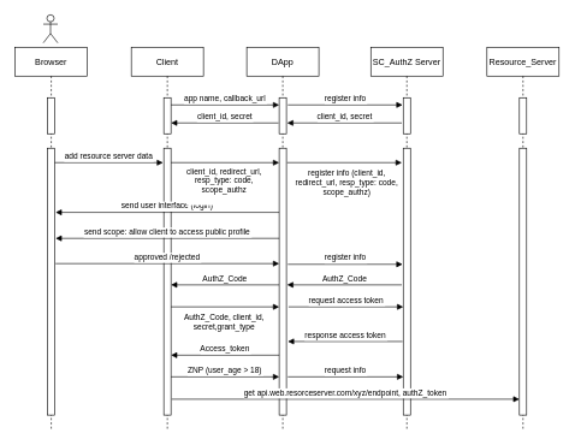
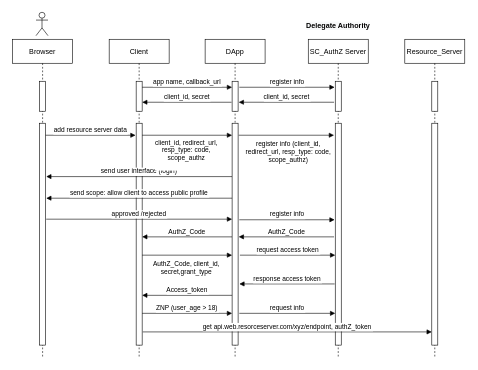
  <mxCell id="0" />
  <mxCell id="1" parent="0" />
  <mxCell id="2" value="Browser" style="shape=umlLifeline;perimeter=lifelinePerimeter;container=1;collapsible=0;recursiveResize=0;rounded=0;shadow=0;strokeWidth=1;" parent="1" vertex="1"><mxGeometry x="20" y="65" width="100" height="530" as="geometry" /></mxCell>
  <mxCell id="3" value="" style="points=[];perimeter=orthogonalPerimeter;rounded=0;shadow=0;strokeWidth=1;" parent="2" vertex="1"><mxGeometry x="45" y="70" width="10" height="50" as="geometry" /></mxCell>
  <mxCell id="4" value="" style="points=[];perimeter=orthogonalPerimeter;rounded=0;shadow=0;strokeWidth=1;" parent="2" vertex="1"><mxGeometry x="45" y="140" width="10" height="370" as="geometry" /></mxCell>
  <mxCell id="5" value="add resource server data" style="verticalAlign=bottom;endArrow=block;shadow=0;strokeWidth=1;entryX=0.1;entryY=0.059;entryDx=0;entryDy=0;entryPerimeter=0;" parent="2" edge="1"><mxGeometry relative="1" as="geometry"><mxPoint x="55.0" y="160" as="sourcePoint" /><mxPoint x="205.0" y="160.03" as="targetPoint" /></mxGeometry></mxCell>
  <mxCell id="6" value="Client" style="shape=umlLifeline;perimeter=lifelinePerimeter;container=1;collapsible=0;recursiveResize=0;rounded=0;shadow=0;strokeWidth=1;" parent="1" vertex="1"><mxGeometry x="181" y="65" width="100" height="530" as="geometry" /></mxCell>
  <mxCell id="7" value="" style="points=[];perimeter=orthogonalPerimeter;rounded=0;shadow=0;strokeWidth=1;" parent="6" vertex="1"><mxGeometry x="45" y="70" width="10" height="50" as="geometry" /></mxCell>
  <mxCell id="8" value="app name, callback_url" style="verticalAlign=bottom;endArrow=block;shadow=0;strokeWidth=1;entryX=0.1;entryY=0.059;entryDx=0;entryDy=0;entryPerimeter=0;" parent="6" edge="1"><mxGeometry relative="1" as="geometry"><mxPoint x="55" y="80" as="sourcePoint" /><mxPoint x="205" y="80.03" as="targetPoint" /></mxGeometry></mxCell>
  <mxCell id="9" value="" style="points=[];perimeter=orthogonalPerimeter;rounded=0;shadow=0;strokeWidth=1;" parent="6" vertex="1"><mxGeometry x="45" y="140" width="10" height="370" as="geometry" /></mxCell>
  <mxCell id="10" value="send user interface (login)" style="verticalAlign=bottom;endArrow=none;shadow=0;strokeWidth=1;startArrow=block;startFill=1;endFill=0;" parent="6" edge="1"><mxGeometry relative="1" as="geometry"><mxPoint x="-105" y="229" as="sourcePoint" /><mxPoint x="205" y="229" as="targetPoint" /></mxGeometry></mxCell>
  <mxCell id="11" value="AuthZ_Code" style="verticalAlign=bottom;endArrow=none;shadow=0;strokeWidth=1;startArrow=block;startFill=1;endFill=0;" parent="6" edge="1"><mxGeometry relative="1" as="geometry"><mxPoint x="55" y="329.5" as="sourcePoint" /><mxPoint x="205" y="329.5" as="targetPoint" /></mxGeometry></mxCell>
  <mxCell id="12" value="ZNP (user_age &gt; 18)" style="verticalAlign=bottom;endArrow=block;shadow=0;strokeWidth=1;startArrow=none;startFill=0;endFill=1;" parent="6" edge="1"><mxGeometry relative="1" as="geometry"><mxPoint x="55" y="457" as="sourcePoint" /><mxPoint x="205" y="457" as="targetPoint" /></mxGeometry></mxCell>
  <mxCell id="13" value="SC_AuthZ Server" style="shape=umlLifeline;perimeter=lifelinePerimeter;container=1;collapsible=0;recursiveResize=0;rounded=0;shadow=0;strokeWidth=1;" parent="1" vertex="1"><mxGeometry x="513" y="65" width="100" height="530" as="geometry" /></mxCell>
  <mxCell id="14" value="" style="points=[];perimeter=orthogonalPerimeter;rounded=0;shadow=0;strokeWidth=1;" parent="13" vertex="1"><mxGeometry x="45" y="70" width="10" height="50" as="geometry" /></mxCell>
  <mxCell id="15" value="" style="points=[];perimeter=orthogonalPerimeter;rounded=0;shadow=0;strokeWidth=1;" parent="13" vertex="1"><mxGeometry x="45" y="140" width="10" height="370" as="geometry" /></mxCell>
  <mxCell id="16" value="register info" style="verticalAlign=bottom;endArrow=block;shadow=0;strokeWidth=1;" parent="13" edge="1"><mxGeometry relative="1" as="geometry"><mxPoint x="-115" y="80" as="sourcePoint" /><mxPoint x="44" y="80" as="targetPoint" /></mxGeometry></mxCell>
  <mxCell id="17" value="AuthZ_Code" style="verticalAlign=bottom;endArrow=none;shadow=0;strokeWidth=1;startArrow=block;startFill=1;endFill=0;" parent="13" edge="1"><mxGeometry relative="1" as="geometry"><mxPoint x="-116" y="329.5" as="sourcePoint" /><mxPoint x="43" y="329.5" as="targetPoint" /></mxGeometry></mxCell>
  <mxCell id="18" value="request access token" style="verticalAlign=bottom;endArrow=block;shadow=0;strokeWidth=1;" parent="13" edge="1"><mxGeometry relative="1" as="geometry"><mxPoint x="-114" y="360" as="sourcePoint" /><mxPoint x="45" y="360" as="targetPoint" /></mxGeometry></mxCell>
  <mxCell id="19" value="request info" style="verticalAlign=bottom;endArrow=block;shadow=0;strokeWidth=1;startArrow=none;startFill=0;endFill=1;" parent="13" edge="1"><mxGeometry relative="1" as="geometry"><mxPoint x="-115" y="457" as="sourcePoint" /><mxPoint x="45" y="457" as="targetPoint" /></mxGeometry></mxCell>
  <mxCell id="20" value="Resource_Server" style="shape=umlLifeline;perimeter=lifelinePerimeter;container=1;collapsible=0;recursiveResize=0;rounded=0;shadow=0;strokeWidth=1;" parent="1" vertex="1"><mxGeometry x="674" y="65" width="100" height="530" as="geometry" /></mxCell>
  <mxCell id="21" value="" style="points=[];perimeter=orthogonalPerimeter;rounded=0;shadow=0;strokeWidth=1;" parent="20" vertex="1"><mxGeometry x="45" y="70" width="10" height="50" as="geometry" /></mxCell>
  <mxCell id="22" value="" style="points=[];perimeter=orthogonalPerimeter;rounded=0;shadow=0;strokeWidth=1;" parent="20" vertex="1"><mxGeometry x="45" y="140" width="10" height="370" as="geometry" /></mxCell>
+ <mxCell id="23" value="&lt;span style=&quot;color: rgb(0, 0, 0); font-family: helvetica; font-size: 12px; font-style: normal; letter-spacing: normal; text-indent: 0px; text-transform: none; word-spacing: 0px; background-color: rgb(248, 249, 250); display: inline; float: none;&quot;&gt;Delegate Authority&lt;/span&gt;" style="text;whiteSpace=wrap;html=1;fontStyle=1;align=center;" parent="1" vertex="1"><mxGeometry x="503" y="29" width="120" height="30" as="geometry" /></mxCell>
  <mxCell id="24" value="" style="shape=umlActor;verticalLabelPosition=bottom;verticalAlign=top;html=1;outlineConnect=0;fillColor=none;" parent="1" vertex="1"><mxGeometry x="59" y="20" width="20" height="39" as="geometry" /></mxCell>
  <mxCell id="25" value="client_id, secret" style="verticalAlign=bottom;endArrow=none;shadow=0;strokeWidth=1;entryX=0.1;entryY=0.059;entryDx=0;entryDy=0;entryPerimeter=0;endFill=0;startArrow=block;startFill=1;" parent="1" edge="1"><mxGeometry relative="1" as="geometry"><mxPoint x="236" y="170" as="sourcePoint" /><mxPoint x="385" y="170.03" as="targetPoint" /></mxGeometry></mxCell>
  <mxCell id="26" value="DApp" style="shape=umlLifeline;perimeter=lifelinePerimeter;container=1;collapsible=0;recursiveResize=0;rounded=0;shadow=0;strokeWidth=1;" parent="1" vertex="1"><mxGeometry x="341" y="65" width="100" height="530" as="geometry" /></mxCell>
  <mxCell id="27" value="" style="points=[];perimeter=orthogonalPerimeter;rounded=0;shadow=0;strokeWidth=1;" parent="26" vertex="1"><mxGeometry x="45" y="70" width="10" height="50" as="geometry" /></mxCell>
  <mxCell id="28" value="" style="points=[];perimeter=orthogonalPerimeter;rounded=0;shadow=0;strokeWidth=1;" parent="26" vertex="1"><mxGeometry x="45" y="140" width="10" height="370" as="geometry" /></mxCell>
  <mxCell id="29" value="Access_token" style="verticalAlign=bottom;endArrow=none;shadow=0;strokeWidth=1;startArrow=block;startFill=1;endFill=0;" parent="26" edge="1"><mxGeometry relative="1" as="geometry"><mxPoint x="-105" y="427" as="sourcePoint" /><mxPoint x="45" y="427" as="targetPoint" /></mxGeometry></mxCell>
  <mxCell id="30" value="client_id, secret" style="verticalAlign=bottom;endArrow=none;shadow=0;strokeWidth=1;startArrow=block;startFill=1;endFill=0;" parent="1" edge="1"><mxGeometry relative="1" as="geometry"><mxPoint x="397" y="170" as="sourcePoint" /><mxPoint x="556" y="170" as="targetPoint" /></mxGeometry></mxCell>
  <mxCell id="31" value="client_id, redirect_url,&#10;resp_type: code,&#10;scope_authz&#10;" style="verticalAlign=bottom;endArrow=block;shadow=0;strokeWidth=1;entryX=0.1;entryY=0.059;entryDx=0;entryDy=0;entryPerimeter=0;" parent="1" edge="1"><mxGeometry x="-0.013" y="-60" relative="1" as="geometry"><mxPoint x="236" y="225" as="sourcePoint" /><mxPoint x="386" y="225.03" as="targetPoint" /><mxPoint as="offset" /></mxGeometry></mxCell>
  <mxCell id="32" value="register info (client_id,&#10;redirect_url, resp_type: code,&#10;scope_authz)" style="verticalAlign=bottom;endArrow=block;shadow=0;strokeWidth=1;" parent="1" edge="1"><mxGeometry x="0.044" y="-50" relative="1" as="geometry"><mxPoint x="397" y="225" as="sourcePoint" /><mxPoint x="556" y="225" as="targetPoint" /><mxPoint as="offset" /></mxGeometry></mxCell>
  <mxCell id="33" value="send scope: allow client to access public profile" style="verticalAlign=bottom;endArrow=none;shadow=0;strokeWidth=1;startArrow=block;startFill=1;endFill=0;" parent="1" edge="1"><mxGeometry relative="1" as="geometry"><mxPoint x="76" y="330" as="sourcePoint" /><mxPoint x="386" y="330" as="targetPoint" /></mxGeometry></mxCell>
  <mxCell id="34" value="approved /rejected" style="verticalAlign=bottom;endArrow=block;shadow=0;strokeWidth=1;startArrow=none;startFill=0;endFill=1;" parent="1" edge="1"><mxGeometry relative="1" as="geometry"><mxPoint x="76" y="365" as="sourcePoint" /><mxPoint x="386" y="365" as="targetPoint" /></mxGeometry></mxCell>
  <mxCell id="35" value="register info" style="verticalAlign=bottom;endArrow=block;shadow=0;strokeWidth=1;" parent="1" edge="1"><mxGeometry relative="1" as="geometry"><mxPoint x="398" y="366" as="sourcePoint" /><mxPoint x="557" y="366" as="targetPoint" /></mxGeometry></mxCell>
  <mxCell id="36" value="AuthZ_Code, client_id,&#10;secret,grant_type&#10;" style="verticalAlign=bottom;endArrow=block;shadow=0;strokeWidth=1;startArrow=none;startFill=0;endFill=1;" parent="1" edge="1"><mxGeometry x="-0.013" y="-50" relative="1" as="geometry"><mxPoint x="236" y="425" as="sourcePoint" /><mxPoint x="386" y="425" as="targetPoint" /><mxPoint as="offset" /></mxGeometry></mxCell>
  <mxCell id="37" value="response access token" style="verticalAlign=bottom;endArrow=none;shadow=0;strokeWidth=1;startArrow=block;startFill=1;endFill=0;" parent="1" edge="1"><mxGeometry relative="1" as="geometry"><mxPoint x="398" y="473" as="sourcePoint" /><mxPoint x="557" y="473" as="targetPoint" /></mxGeometry></mxCell>
  <mxCell id="38" value="get api.web.resorceserver.com/xyz/endpoint, authZ_token" style="verticalAlign=bottom;endArrow=block;shadow=0;strokeWidth=1;startArrow=none;startFill=0;endFill=1;" parent="1" edge="1"><mxGeometry relative="1" as="geometry"><mxPoint x="237" y="553" as="sourcePoint" /><mxPoint x="719" y="553" as="targetPoint" /></mxGeometry></mxCell>
